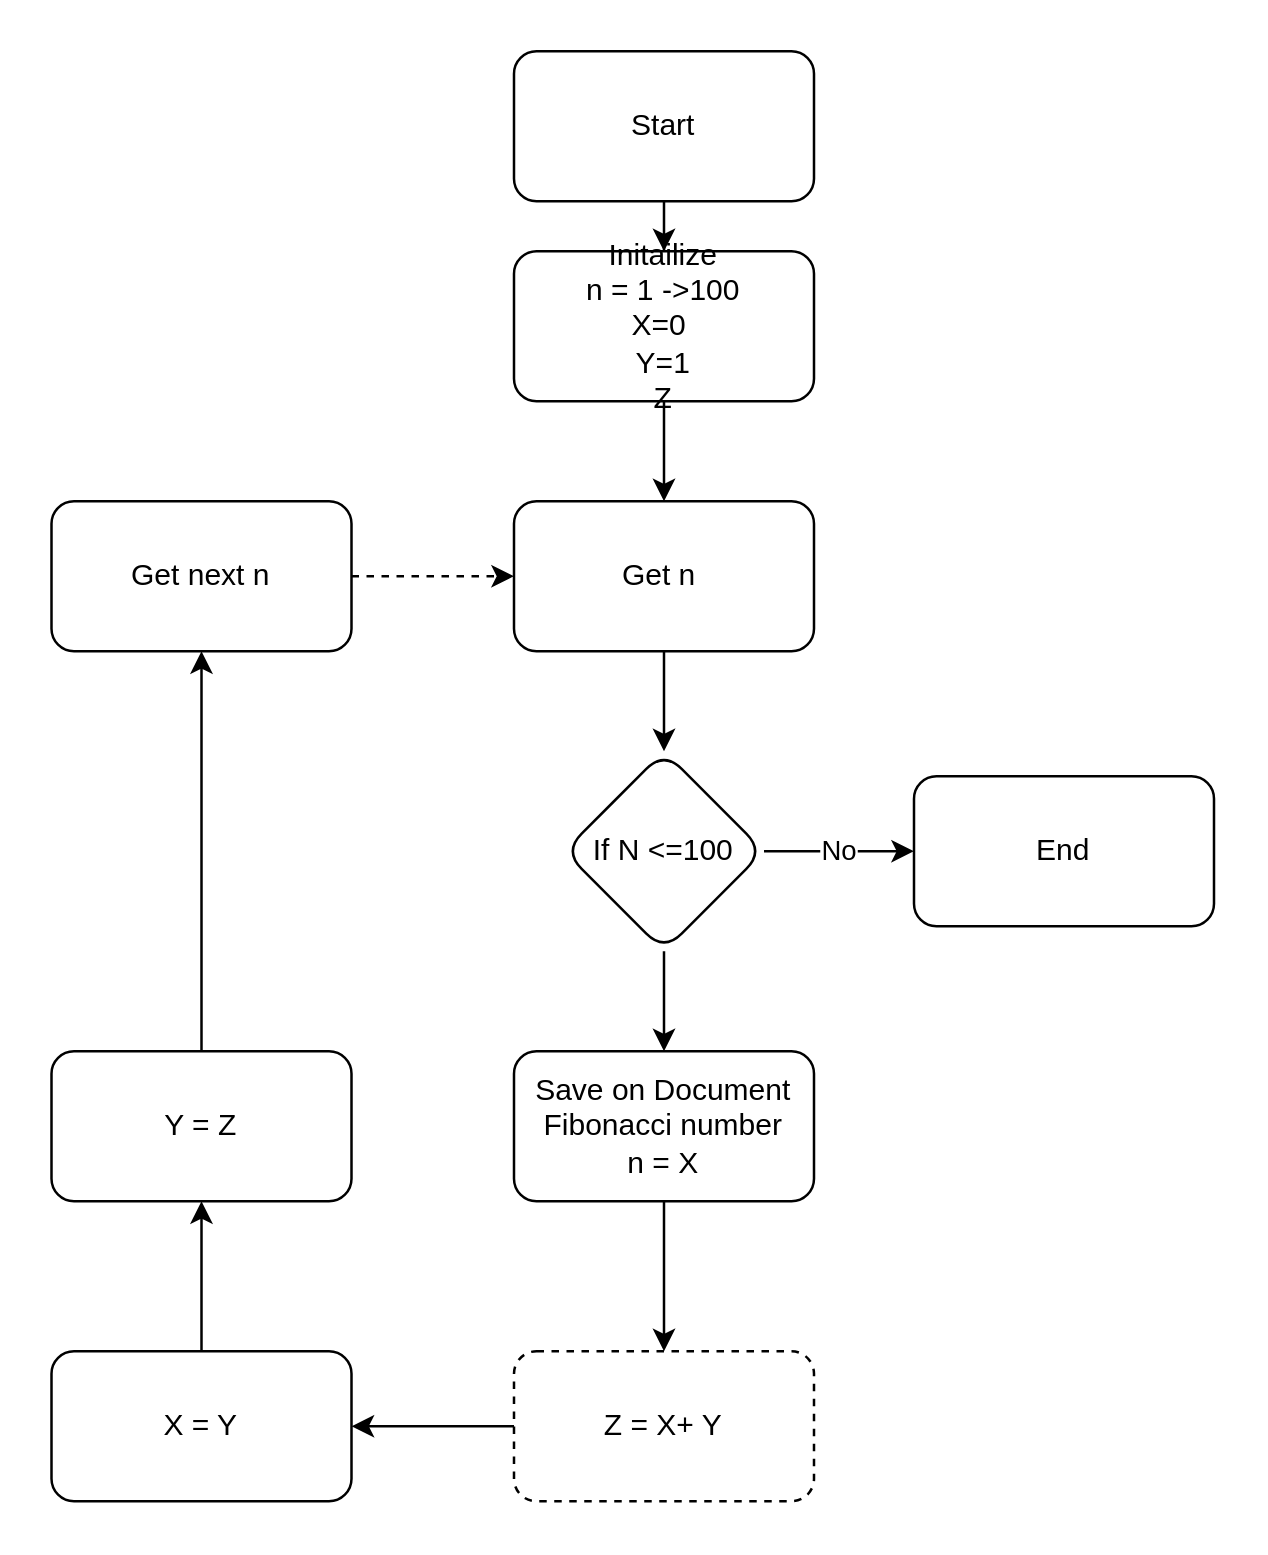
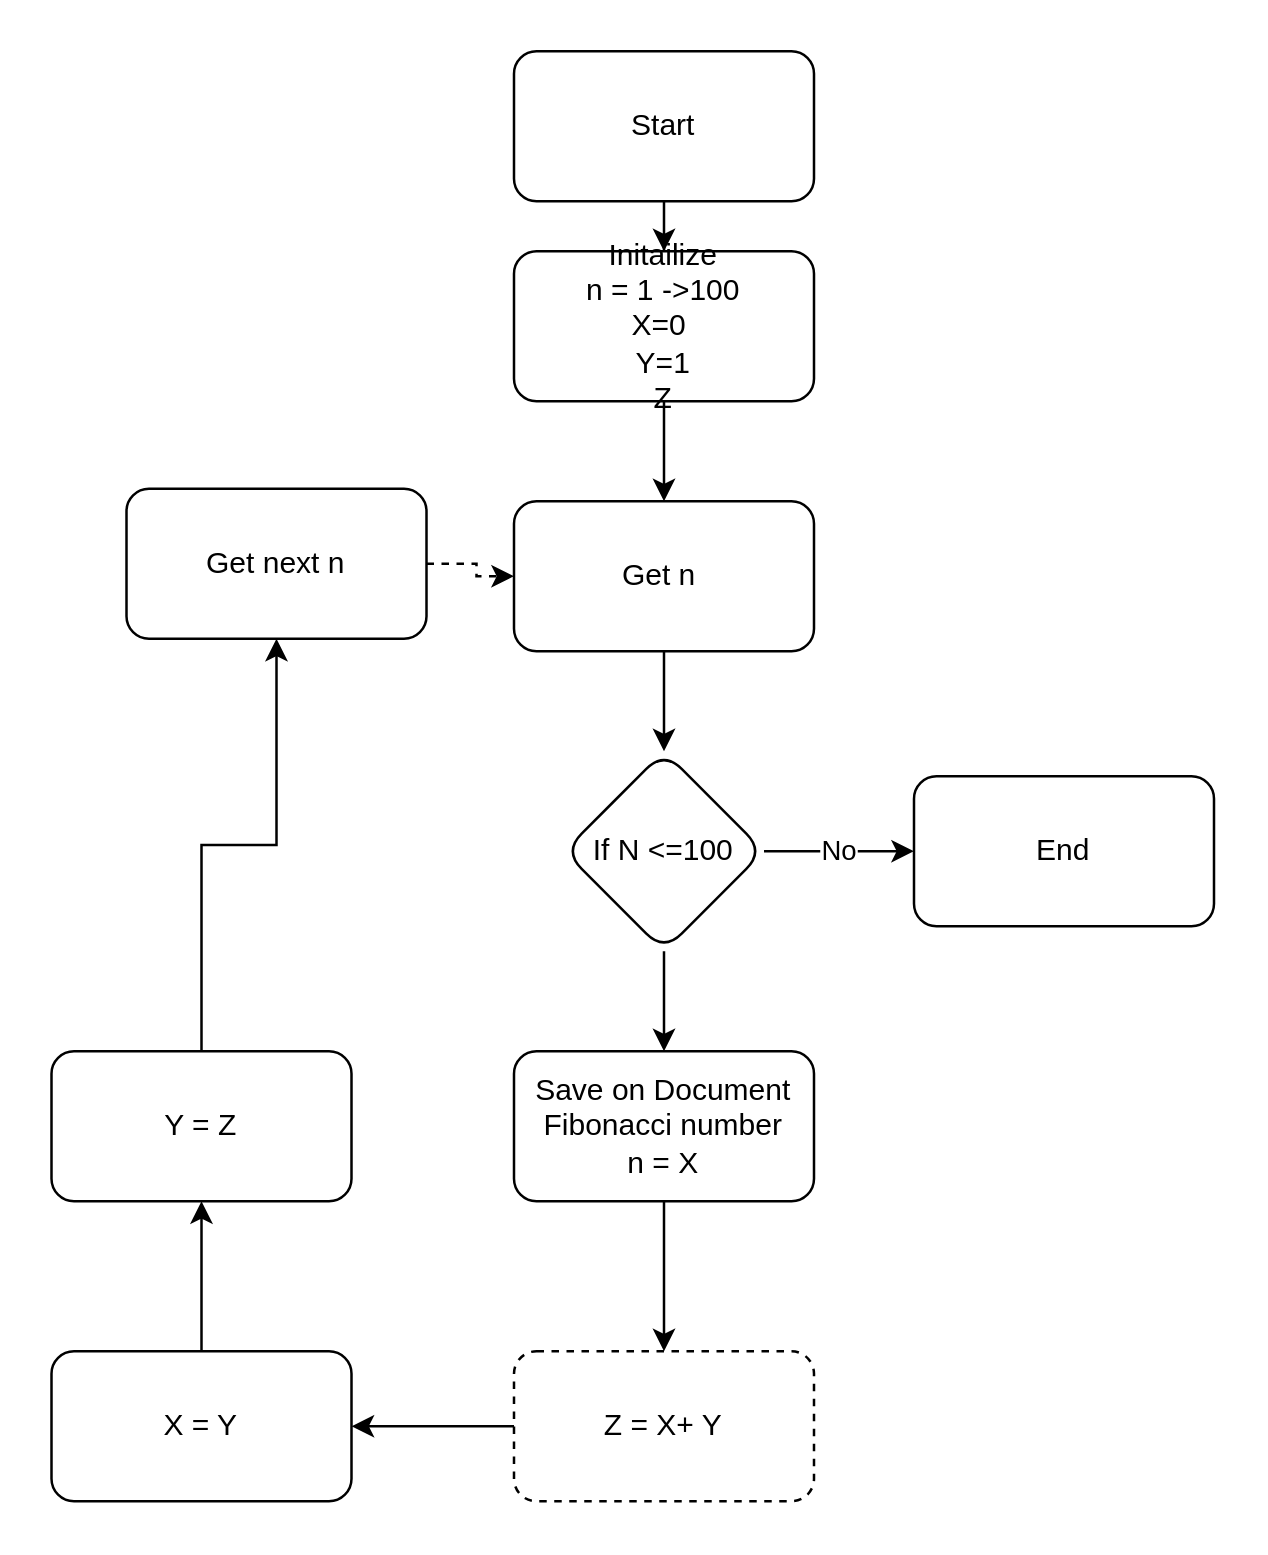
  <mxCell id="0" />
  <mxCell id="1" parent="0" />
  <mxCell id="2" value="" style="edgeStyle=orthogonalEdgeStyle;rounded=0;orthogonalLoop=1;jettySize=auto;html=1;" parent="1" source="3" target="5" edge="1"><mxGeometry relative="1" as="geometry" /></mxCell>
  <mxCell id="3" value="Start" style="rounded=1;whiteSpace=wrap;html=1;" parent="1" vertex="1"><mxGeometry x="205" width="120" height="60" as="geometry" y="20" /></mxCell>
  <mxCell id="4" value="" style="edgeStyle=orthogonalEdgeStyle;rounded=0;orthogonalLoop=1;jettySize=auto;html=1;" parent="1" source="5" target="10" edge="1"><mxGeometry relative="1" as="geometry" /></mxCell>
  <mxCell id="5" value="Initailize&lt;br&gt;n = 1 -&amp;gt;100&lt;br&gt;X=0&amp;nbsp;&lt;br&gt;Y=1&lt;br&gt;Z" style="whiteSpace=wrap;html=1;rounded=1;" parent="1" vertex="1"><mxGeometry x="205" y="100" width="120" height="60" as="geometry" /></mxCell>
  <mxCell id="6" value="No" style="edgeStyle=orthogonalEdgeStyle;rounded=0;orthogonalLoop=1;jettySize=auto;html=1;" parent="1" source="8" target="13" edge="1"><mxGeometry relative="1" as="geometry" /></mxCell>
  <mxCell id="7" value="" style="edgeStyle=orthogonalEdgeStyle;rounded=0;orthogonalLoop=1;jettySize=auto;html=1;" parent="1" source="8" target="15" edge="1"><mxGeometry relative="1" as="geometry" /></mxCell>
  <mxCell id="8" value="If N &amp;lt;=100" style="rhombus;whiteSpace=wrap;html=1;rounded=1;" parent="1" vertex="1"><mxGeometry x="225" y="300" width="80" height="80" as="geometry" /></mxCell>
  <mxCell id="9" style="edgeStyle=orthogonalEdgeStyle;rounded=0;orthogonalLoop=1;jettySize=auto;html=1;" parent="1" source="10" target="8" edge="1"><mxGeometry relative="1" as="geometry" /></mxCell>
  <mxCell id="10" value="Get n&amp;nbsp;" style="whiteSpace=wrap;html=1;rounded=1;" parent="1" vertex="1"><mxGeometry x="205" y="200" width="120" height="60" as="geometry" /></mxCell>
  <mxCell id="11" style="edgeStyle=orthogonalEdgeStyle;rounded=0;orthogonalLoop=1;jettySize=auto;html=1;entryX=0;entryY=0.5;entryDx=0;entryDy=0;dashed=1;" parent="1" source="12" target="10" edge="1"><mxGeometry relative="1" as="geometry" /></mxCell>
- <mxCell id="12" value="Get next n" style="whiteSpace=wrap;html=1;rounded=1;" parent="1" vertex="1"><mxGeometry x="20" y="200" width="120" height="60" as="geometry" /></mxCell>
+ <mxCell id="12" value="Get next n" style="whiteSpace=wrap;html=1;rounded=1;" parent="1" vertex="1"><mxGeometry x="50" y="195" width="120" height="60" as="geometry" /></mxCell>
  <mxCell id="13" value="End" style="whiteSpace=wrap;html=1;rounded=1;" parent="1" vertex="1"><mxGeometry x="365" y="310" width="120" height="60" as="geometry" /></mxCell>
  <mxCell id="14" value="" style="edgeStyle=orthogonalEdgeStyle;rounded=0;orthogonalLoop=1;jettySize=auto;html=1;" parent="1" source="15" target="17" edge="1"><mxGeometry relative="1" as="geometry" /></mxCell>
  <mxCell id="15" value="Save on Document&lt;br&gt;Fibonacci number&lt;br&gt;n = X" style="whiteSpace=wrap;html=1;rounded=1;" parent="1" vertex="1"><mxGeometry x="205" y="420" width="120" height="60" as="geometry" /></mxCell>
  <mxCell id="16" value="" style="edgeStyle=orthogonalEdgeStyle;rounded=0;orthogonalLoop=1;jettySize=auto;html=1;" parent="1" source="17" target="19" edge="1"><mxGeometry relative="1" as="geometry" /></mxCell>
  <mxCell id="17" value="Z = X+ Y" style="whiteSpace=wrap;html=1;rounded=1;dashed=1;" parent="1" vertex="1"><mxGeometry x="205" y="540" width="120" height="60" as="geometry" /></mxCell>
  <mxCell id="18" value="" style="edgeStyle=orthogonalEdgeStyle;rounded=0;orthogonalLoop=1;jettySize=auto;html=1;" parent="1" source="19" target="21" edge="1"><mxGeometry relative="1" as="geometry" /></mxCell>
  <mxCell id="19" value="X = Y" style="whiteSpace=wrap;html=1;rounded=1;" parent="1" vertex="1"><mxGeometry x="20" y="540" width="120" height="60" as="geometry" /></mxCell>
  <mxCell id="20" style="edgeStyle=orthogonalEdgeStyle;rounded=0;orthogonalLoop=1;jettySize=auto;html=1;entryX=0.5;entryY=1;entryDx=0;entryDy=0;" parent="1" source="21" target="12" edge="1"><mxGeometry relative="1" as="geometry" /></mxCell>
  <mxCell id="21" value="Y = Z" style="whiteSpace=wrap;html=1;rounded=1;" parent="1" vertex="1"><mxGeometry x="20" y="420" width="120" height="60" as="geometry" /></mxCell>
